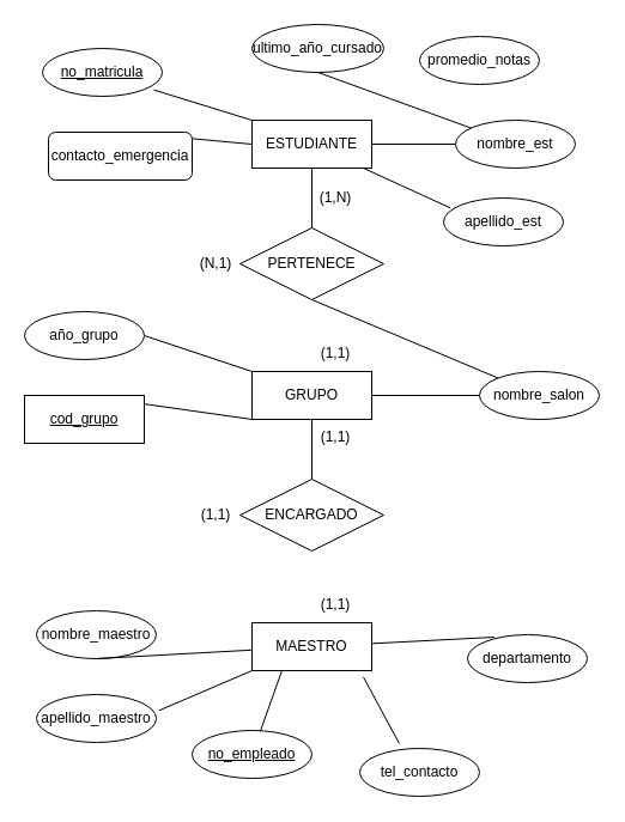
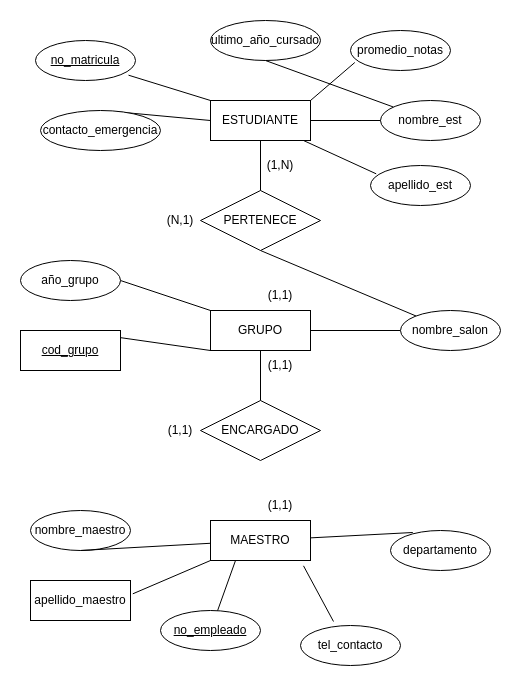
  <mxCell id="0" />
  <mxCell id="1" parent="0" />
  <mxCell id="2" value="ESTUDIANTE" style="whiteSpace=wrap;html=1;align=center;" vertex="1" parent="1"><mxGeometry x="210" y="100" width="100" height="40" as="geometry" /></mxCell>
  <mxCell id="3" value="MAESTRO" style="whiteSpace=wrap;html=1;align=center;" vertex="1" parent="1"><mxGeometry x="210" y="520" width="100" height="40" as="geometry" /></mxCell>
  <mxCell id="4" value="GRUPO" style="whiteSpace=wrap;html=1;align=center;" vertex="1" parent="1"><mxGeometry x="210" y="310" width="100" height="40" as="geometry" /></mxCell>
  <mxCell id="5" value="" style="endArrow=none;html=1;rounded=0;entryX=0.25;entryY=1;entryDx=0;entryDy=0;" edge="1" parent="1" source="6" target="3"><mxGeometry relative="1" as="geometry"><mxPoint x="450" y="340" as="sourcePoint" /><mxPoint x="480" y="330" as="targetPoint" /></mxGeometry></mxCell>
  <mxCell id="6" value="no_empleado" style="ellipse;whiteSpace=wrap;html=1;align=center;fontStyle=4;" vertex="1" parent="1"><mxGeometry x="160" y="610" width="100" height="40" as="geometry" /></mxCell>
  <mxCell id="7" value="nombre_maestro" style="ellipse;whiteSpace=wrap;html=1;align=center;" vertex="1" parent="1"><mxGeometry x="30" y="510" width="100" height="40" as="geometry" /></mxCell>
  <mxCell id="8" value="" style="endArrow=none;html=1;rounded=0;entryX=0.5;entryY=1;entryDx=0;entryDy=0;" edge="1" parent="1" source="3" target="7"><mxGeometry relative="1" as="geometry"><mxPoint x="490" y="90" as="sourcePoint" /><mxPoint x="490" y="90" as="targetPoint" /></mxGeometry></mxCell>
  <mxCell id="9" value="" style="endArrow=none;html=1;rounded=0;entryX=0.223;entryY=0.05;entryDx=0;entryDy=0;entryPerimeter=0;" edge="1" parent="1" source="3" target="10"><mxGeometry relative="1" as="geometry"><mxPoint x="490" y="290" as="sourcePoint" /><mxPoint x="490" y="320" as="targetPoint" /></mxGeometry></mxCell>
  <mxCell id="10" value="departamento" style="ellipse;whiteSpace=wrap;html=1;align=center;" vertex="1" parent="1"><mxGeometry x="390" y="530" width="100" height="40" as="geometry" /></mxCell>
  <mxCell id="11" value="no_matricula" style="ellipse;whiteSpace=wrap;html=1;align=center;fontStyle=4;" vertex="1" parent="1"><mxGeometry x="35" y="40" width="100" height="40" as="geometry" /></mxCell>
  <mxCell id="12" value="" style="endArrow=none;html=1;rounded=0;exitX=0.93;exitY=0.867;exitDx=0;exitDy=0;exitPerimeter=0;entryX=0;entryY=0;entryDx=0;entryDy=0;" edge="1" parent="1" source="11" target="2"><mxGeometry relative="1" as="geometry"><mxPoint x="60" y="190" as="sourcePoint" /><mxPoint x="220" y="190" as="targetPoint" /></mxGeometry></mxCell>
  <mxCell id="13" value="" style="endArrow=none;html=1;rounded=0;entryX=0;entryY=1;entryDx=0;entryDy=0;exitX=0.5;exitY=0;exitDx=0;exitDy=0;" edge="1" parent="1" source="14" target="4"><mxGeometry relative="1" as="geometry"><mxPoint x="-10" y="540" as="sourcePoint" /><mxPoint x="150" y="540" as="targetPoint" /></mxGeometry></mxCell>
  <mxCell id="14" value="cod_grupo" style="whiteSpace=wrap;html=1;align=center;fontStyle=4;rounded=0;" vertex="1" parent="1"><mxGeometry x="20" y="330" width="100" height="40" as="geometry" /></mxCell>
  <mxCell id="15" value="" style="endArrow=none;html=1;rounded=0;entryX=0;entryY=0.5;entryDx=0;entryDy=0;exitX=0.637;exitY=0.033;exitDx=0;exitDy=0;exitPerimeter=0;" edge="1" parent="1" source="16" target="2"><mxGeometry relative="1" as="geometry"><mxPoint x="-20" y="290" as="sourcePoint" /><mxPoint x="90" y="330" as="targetPoint" /></mxGeometry></mxCell>
- <mxCell id="16" value="contacto_emergencia" style="whiteSpace=wrap;html=1;align=center;rounded=1;" vertex="1" parent="1"><mxGeometry x="40" y="110" width="120" height="40" as="geometry" /></mxCell>
+ <mxCell id="16" value="contacto_emergencia" style="ellipse;whiteSpace=wrap;html=1;align=center;" vertex="1" parent="1"><mxGeometry x="40" y="110" width="120" height="40" as="geometry" /></mxCell>
  <mxCell id="17" value="ultimo_año_cursado" style="ellipse;whiteSpace=wrap;html=1;align=center;" vertex="1" parent="1"><mxGeometry x="210" y="20" width="110" height="40" as="geometry" /></mxCell>
  <mxCell id="18" value="" style="endArrow=none;html=1;rounded=0;exitX=0.5;exitY=1;exitDx=0;exitDy=0;" edge="1" parent="1" source="17" target="40"><mxGeometry relative="1" as="geometry"><mxPoint x="80" y="340" as="sourcePoint" /><mxPoint x="240" y="340" as="targetPoint" /></mxGeometry></mxCell>
  <mxCell id="19" value="promedio_notas" style="ellipse;whiteSpace=wrap;html=1;align=center;" vertex="1" parent="1"><mxGeometry x="350" y="30" width="100" height="40" as="geometry" /></mxCell>
+ <mxCell id="20" value="" style="endArrow=none;html=1;rounded=0;exitX=0.043;exitY=0.8;exitDx=0;exitDy=0;exitPerimeter=0;entryX=1;entryY=0;entryDx=0;entryDy=0;" edge="1" parent="1" source="19" target="2"><mxGeometry relative="1" as="geometry"><mxPoint x="60" y="370" as="sourcePoint" /><mxPoint x="220" y="370" as="targetPoint" /></mxGeometry></mxCell>
  <mxCell id="21" value="" style="endArrow=none;html=1;rounded=0;exitX=1;exitY=0.5;exitDx=0;exitDy=0;entryX=0;entryY=0;entryDx=0;entryDy=0;" edge="1" parent="1" source="22" target="4"><mxGeometry relative="1" as="geometry"><mxPoint x="140" y="270" as="sourcePoint" /><mxPoint x="210" y="290" as="targetPoint" /></mxGeometry></mxCell>
  <mxCell id="22" value="año_grupo" style="ellipse;whiteSpace=wrap;html=1;align=center;" vertex="1" parent="1"><mxGeometry x="20" y="260" width="100" height="40" as="geometry" /></mxCell>
  <mxCell id="23" value="" style="endArrow=none;html=1;rounded=0;exitX=1;exitY=0.5;exitDx=0;exitDy=0;entryX=0;entryY=0.5;entryDx=0;entryDy=0;" edge="1" parent="1" source="4" target="24"><mxGeometry relative="1" as="geometry"><mxPoint x="340" y="309.5" as="sourcePoint" /><mxPoint x="390" y="310" as="targetPoint" /></mxGeometry></mxCell>
  <mxCell id="24" value="nombre_salon" style="ellipse;whiteSpace=wrap;html=1;align=center;" vertex="1" parent="1"><mxGeometry x="400" y="310" width="100" height="40" as="geometry" /></mxCell>
  <mxCell id="25" value="PERTENECE" style="shape=rhombus;perimeter=rhombusPerimeter;whiteSpace=wrap;html=1;align=center;" vertex="1" parent="1"><mxGeometry x="200" y="190" width="120" height="60" as="geometry" /></mxCell>
  <mxCell id="26" value="ENCARGADO" style="shape=rhombus;perimeter=rhombusPerimeter;whiteSpace=wrap;html=1;align=center;" vertex="1" parent="1"><mxGeometry x="200" y="400" width="120" height="60" as="geometry" /></mxCell>
  <mxCell id="27" value="" style="endArrow=none;html=1;rounded=0;exitX=0.5;exitY=1;exitDx=0;exitDy=0;entryX=0.5;entryY=0;entryDx=0;entryDy=0;" edge="1" parent="1" source="2" target="25"><mxGeometry relative="1" as="geometry"><mxPoint x="360" y="220" as="sourcePoint" /><mxPoint x="520" y="220" as="targetPoint" /></mxGeometry></mxCell>
  <mxCell id="28" value="" style="endArrow=none;html=1;rounded=0;exitX=0.5;exitY=1;exitDx=0;exitDy=0;entryX=0.5;entryY=0;entryDx=0;entryDy=0;" edge="1" parent="1" source="4" target="26"><mxGeometry relative="1" as="geometry"><mxPoint x="190" y="380" as="sourcePoint" /><mxPoint x="350" y="380" as="targetPoint" /></mxGeometry></mxCell>
  <mxCell id="29" value="" style="endArrow=none;html=1;rounded=0;exitX=0.5;exitY=1;exitDx=0;exitDy=0;" edge="1" parent="1" source="25" target="24"><mxGeometry relative="1" as="geometry"><mxPoint x="320" y="250" as="sourcePoint" /><mxPoint x="480" y="250" as="targetPoint" /></mxGeometry></mxCell>
  <mxCell id="30" value="(1,N)" style="text;strokeColor=none;align=center;fillColor=none;html=1;verticalAlign=middle;whiteSpace=wrap;rounded=0;" vertex="1" parent="1"><mxGeometry x="250" y="150" width="60" height="30" as="geometry" /></mxCell>
  <mxCell id="31" value="(1,1)" style="text;strokeColor=none;align=center;fillColor=none;html=1;verticalAlign=middle;whiteSpace=wrap;rounded=0;" vertex="1" parent="1"><mxGeometry x="250" y="280" width="60" height="30" as="geometry" /></mxCell>
  <mxCell id="32" value="(N,1)" style="text;strokeColor=none;align=center;fillColor=none;html=1;verticalAlign=middle;whiteSpace=wrap;rounded=0;" vertex="1" parent="1"><mxGeometry x="150" y="205" width="60" height="30" as="geometry" /></mxCell>
  <mxCell id="33" value="(1,1)" style="text;strokeColor=none;align=center;fillColor=none;html=1;verticalAlign=middle;whiteSpace=wrap;rounded=0;" vertex="1" parent="1"><mxGeometry x="250" y="350" width="60" height="30" as="geometry" /></mxCell>
  <mxCell id="34" value="(1,1)" style="text;strokeColor=none;align=center;fillColor=none;html=1;verticalAlign=middle;whiteSpace=wrap;rounded=0;" vertex="1" parent="1"><mxGeometry x="250" y="490" width="60" height="30" as="geometry" /></mxCell>
  <mxCell id="35" value="(1,1)" style="text;strokeColor=none;align=center;fillColor=none;html=1;verticalAlign=middle;whiteSpace=wrap;rounded=0;" vertex="1" parent="1"><mxGeometry x="150" y="415" width="60" height="30" as="geometry" /></mxCell>
- <mxCell id="36" value="apellido_maestro" style="ellipse;whiteSpace=wrap;html=1;align=center;" vertex="1" parent="1"><mxGeometry x="30" y="580" width="100" height="40" as="geometry" /></mxCell>
+ <mxCell id="36" value="apellido_maestro" style="whiteSpace=wrap;html=1;align=center;rounded=0;" vertex="1" parent="1"><mxGeometry x="30" y="580" width="100" height="40" as="geometry" /></mxCell>
  <mxCell id="37" value="tel_contacto" style="ellipse;whiteSpace=wrap;html=1;align=center;" vertex="1" parent="1"><mxGeometry x="300" y="625" width="100" height="40" as="geometry" /></mxCell>
  <mxCell id="38" value="" style="endArrow=none;html=1;rounded=0;exitX=0.33;exitY=-0.1;exitDx=0;exitDy=0;exitPerimeter=0;entryX=0.93;entryY=1.133;entryDx=0;entryDy=0;entryPerimeter=0;" edge="1" parent="1" source="37" target="3"><mxGeometry relative="1" as="geometry"><mxPoint x="420" y="430" as="sourcePoint" /><mxPoint x="580" y="430" as="targetPoint" /></mxGeometry></mxCell>
  <mxCell id="39" value="" style="endArrow=none;html=1;rounded=0;exitX=1.023;exitY=0.333;exitDx=0;exitDy=0;exitPerimeter=0;entryX=0;entryY=1;entryDx=0;entryDy=0;" edge="1" parent="1" source="36" target="3"><mxGeometry relative="1" as="geometry"><mxPoint x="20" y="420" as="sourcePoint" /><mxPoint x="180" y="420" as="targetPoint" /></mxGeometry></mxCell>
  <mxCell id="40" value="nombre_est" style="ellipse;whiteSpace=wrap;html=1;align=center;" vertex="1" parent="1"><mxGeometry x="380" y="100" width="100" height="40" as="geometry" /></mxCell>
  <mxCell id="41" value="apellido_est" style="ellipse;whiteSpace=wrap;html=1;align=center;" vertex="1" parent="1"><mxGeometry x="370" y="165" width="100" height="40" as="geometry" /></mxCell>
  <mxCell id="42" value="" style="endArrow=none;html=1;rounded=0;exitX=1;exitY=0.5;exitDx=0;exitDy=0;entryX=0;entryY=0.5;entryDx=0;entryDy=0;" edge="1" parent="1" source="2" target="40"><mxGeometry relative="1" as="geometry"><mxPoint x="360" y="260" as="sourcePoint" /><mxPoint x="520" y="260" as="targetPoint" /></mxGeometry></mxCell>
  <mxCell id="43" value="" style="endArrow=none;html=1;rounded=0;exitX=0.93;exitY=1;exitDx=0;exitDy=0;exitPerimeter=0;entryX=0.057;entryY=0.208;entryDx=0;entryDy=0;entryPerimeter=0;" edge="1" parent="1" source="2" target="41"><mxGeometry relative="1" as="geometry"><mxPoint x="310" y="150" as="sourcePoint" /><mxPoint x="470" y="150" as="targetPoint" /></mxGeometry></mxCell>
